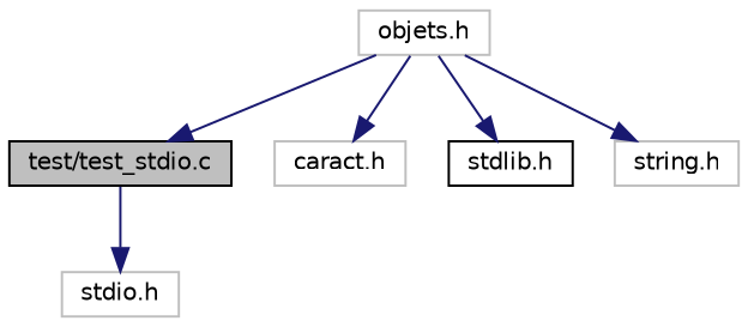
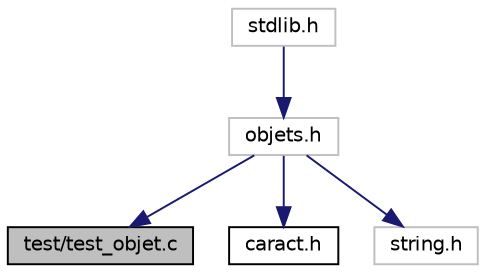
  digraph {
    node [color=grey75 fillcolor=white fontname=Helvetica fontsize=10 shape=record style=filled]
    edge [color=midnightblue fontname=Helvetica fontsize=10 labelfontname=Helvetica labelfontsize=10 style=solid]
-   n1 [color=black fillcolor=grey75 fontcolor=black height=0.2 label="test/test_stdio.c" width=0.4]
-   n2 [height=0.2 label="stdio.h" width=0.4]
+   n1 [color=black fillcolor=grey75 fontcolor=black height=0.2 label="test/test_objet.c" width=0.4]
    n3 [height=0.2 label="objets.h" width=0.4]
-   n4 [height=0.2 label="caract.h" width=0.4]
-   n5 [color=black height=0.2 label="stdlib.h" width=0.4]
+   n4 [color=black height=0.2 label="caract.h" width=0.4]
+   n5 [height=0.2 label="stdlib.h" width=0.4]
    n6 [height=0.2 label="string.h" width=0.4]
-   n1 -> n2
    n3 -> n1
    n3 -> n4
-   n3 -> n5
+   n5 -> n3
    n3 -> n6
  }
